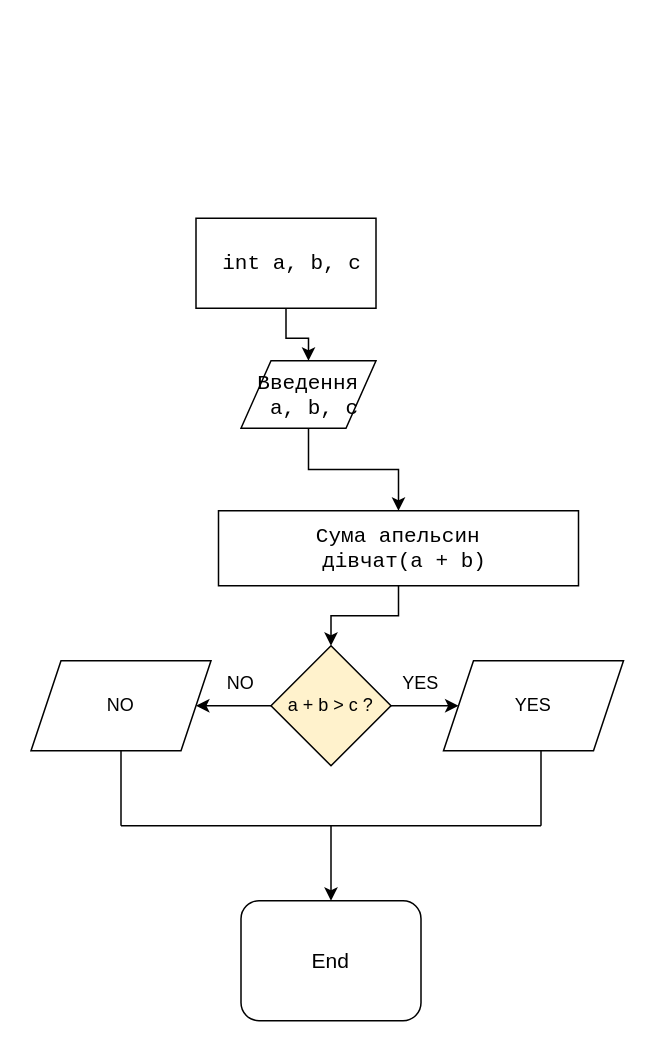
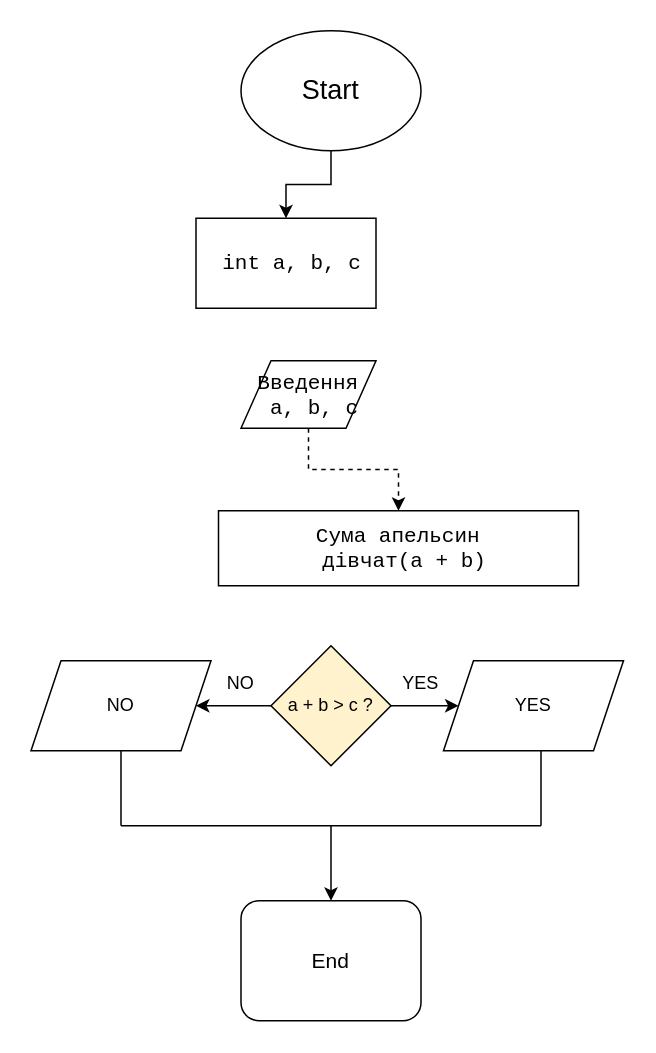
  <mxCell id="0" />
  <mxCell id="1" parent="0" />
- <mxCell id="4" value="" style="edgeStyle=orthogonalEdgeStyle;rounded=0;orthogonalLoop=1;jettySize=auto;html=1;" edge="1" parent="1" source="5" target="7"><mxGeometry relative="1" as="geometry" /></mxCell>
+ <mxCell id="2" value="" style="edgeStyle=orthogonalEdgeStyle;rounded=0;orthogonalLoop=1;jettySize=auto;html=1;" edge="1" parent="1" source="3" target="5"><mxGeometry relative="1" as="geometry" /></mxCell>
+ <mxCell id="3" value="&lt;font style=&quot;font-size: 18px;&quot;&gt;Start&lt;/font&gt;" style="ellipse;whiteSpace=wrap;html=1;" vertex="1" parent="1"><mxGeometry x="160" y="20" width="120" height="80" as="geometry" /></mxCell>
  <mxCell id="5" value="&lt;div style=&quot;font-family: Consolas, &amp;quot;Courier New&amp;quot;, monospace; line-height: 19px; white-space: pre;&quot;&gt;&lt;font style=&quot;font-size: 14px;&quot;&gt;&amp;nbsp;int a, b, c&lt;/font&gt;&lt;/div&gt;" style="rounded=0;whiteSpace=wrap;html=1;" vertex="1" parent="1"><mxGeometry x="130" y="145" width="120" height="60" as="geometry" /></mxCell>
- <mxCell id="6" value="" style="edgeStyle=orthogonalEdgeStyle;rounded=0;orthogonalLoop=1;jettySize=auto;html=1;" edge="1" parent="1" source="7" target="9"><mxGeometry relative="1" as="geometry" /></mxCell>
+ <mxCell id="6" value="" style="edgeStyle=orthogonalEdgeStyle;rounded=0;orthogonalLoop=1;jettySize=auto;html=1;dashed=1;" edge="1" parent="1" source="7" target="9"><mxGeometry relative="1" as="geometry" /></mxCell>
  <mxCell id="7" value="&lt;span style=&quot;font-family: Consolas, &amp;quot;Courier New&amp;quot;, monospace; font-size: 14px; white-space: pre;&quot;&gt;Введення&lt;br/&gt; a, b, c&lt;/span&gt;" style="shape=parallelogram;perimeter=parallelogramPerimeter;whiteSpace=wrap;html=1;fixedSize=1;" vertex="1" parent="1"><mxGeometry x="160" y="240" width="90" height="45" as="geometry" /></mxCell>
- <mxCell id="8" value="" style="edgeStyle=orthogonalEdgeStyle;rounded=0;orthogonalLoop=1;jettySize=auto;html=1;" edge="1" parent="1" source="9" target="12"><mxGeometry relative="1" as="geometry" /></mxCell>
  <mxCell id="9" value="&lt;font face=&quot;Consolas, Courier New, monospace&quot;&gt;&lt;span style=&quot;font-size: 14px; white-space: pre;&quot;&gt;Сума апельсин&lt;/span&gt;&lt;/font&gt;&lt;div&gt;&lt;font face=&quot;Consolas, Courier New, monospace&quot;&gt;&lt;span style=&quot;font-size: 14px; white-space: pre;&quot;&gt; дівчат(a + b)&lt;/span&gt;&lt;/font&gt;&lt;/div&gt;" style="rounded=0;whiteSpace=wrap;html=1;" vertex="1" parent="1"><mxGeometry x="145" y="340" width="240" height="50" as="geometry" /></mxCell>
  <mxCell id="10" value="" style="edgeStyle=orthogonalEdgeStyle;rounded=0;orthogonalLoop=1;jettySize=auto;html=1;" edge="1" parent="1" source="12" target="13"><mxGeometry relative="1" as="geometry" /></mxCell>
  <mxCell id="11" value="" style="edgeStyle=orthogonalEdgeStyle;rounded=0;orthogonalLoop=1;jettySize=auto;html=1;" edge="1" parent="1" source="12" target="14"><mxGeometry relative="1" as="geometry" /></mxCell>
  <mxCell id="12" value="a + b &amp;gt; c ?" style="rhombus;whiteSpace=wrap;html=1;fillColor=#fff2cc;" vertex="1" parent="1"><mxGeometry x="180" y="430" width="80" height="80" as="geometry" /></mxCell>
  <mxCell id="13" value="YES" style="shape=parallelogram;perimeter=parallelogramPerimeter;whiteSpace=wrap;html=1;fixedSize=1;" vertex="1" parent="1"><mxGeometry x="295" y="440" width="120" height="60" as="geometry" /></mxCell>
  <mxCell id="14" value="NO" style="shape=parallelogram;perimeter=parallelogramPerimeter;whiteSpace=wrap;html=1;fixedSize=1;" vertex="1" parent="1"><mxGeometry x="20" y="440" width="120" height="60" as="geometry" /></mxCell>
  <mxCell id="15" value="YES" style="text;strokeColor=none;align=center;fillColor=none;html=1;verticalAlign=middle;whiteSpace=wrap;rounded=0;" vertex="1" parent="1"><mxGeometry x="250" y="440" width="60" height="30" as="geometry" /></mxCell>
  <mxCell id="16" value="NO" style="text;strokeColor=none;align=center;fillColor=none;html=1;verticalAlign=middle;whiteSpace=wrap;rounded=0;" vertex="1" parent="1"><mxGeometry x="130" y="440" width="60" height="30" as="geometry" /></mxCell>
  <mxCell id="17" value="&lt;font style=&quot;font-size: 14px;&quot;&gt;End&lt;/font&gt;" style="whiteSpace=wrap;html=1;rounded=1;" vertex="1" parent="1"><mxGeometry x="160" y="600" width="120" height="80" as="geometry" /></mxCell>
  <mxCell id="18" value="" style="endArrow=none;html=1;rounded=0;" edge="1" parent="1"><mxGeometry width="50" height="50" relative="1" as="geometry"><mxPoint x="80" y="550" as="sourcePoint" /><mxPoint x="80" y="500" as="targetPoint" /></mxGeometry></mxCell>
  <mxCell id="19" value="" style="endArrow=none;html=1;rounded=0;" edge="1" parent="1"><mxGeometry width="50" height="50" relative="1" as="geometry"><mxPoint x="360" y="550" as="sourcePoint" /><mxPoint x="360" y="500" as="targetPoint" /></mxGeometry></mxCell>
  <mxCell id="20" value="" style="endArrow=none;html=1;rounded=0;" edge="1" parent="1"><mxGeometry width="50" height="50" relative="1" as="geometry"><mxPoint x="80" y="550" as="sourcePoint" /><mxPoint x="360" y="550" as="targetPoint" /></mxGeometry></mxCell>
  <mxCell id="21" value="" style="endArrow=classic;html=1;rounded=0;entryX=0.5;entryY=0;entryDx=0;entryDy=0;" edge="1" parent="1" target="17"><mxGeometry width="50" height="50" relative="1" as="geometry"><mxPoint x="220" y="550" as="sourcePoint" /><mxPoint x="380" y="430" as="targetPoint" /></mxGeometry></mxCell>
